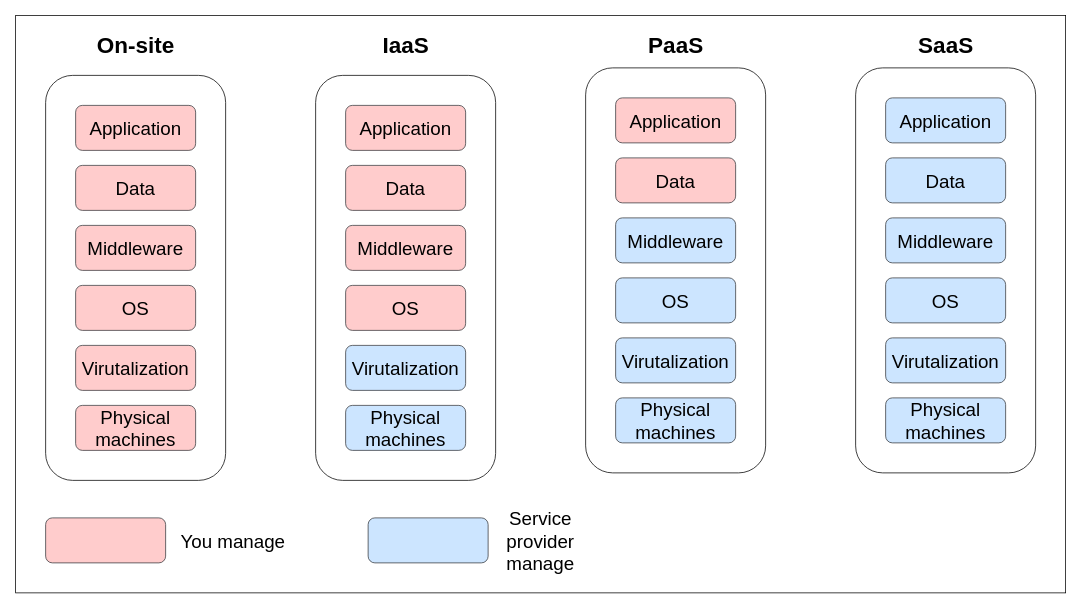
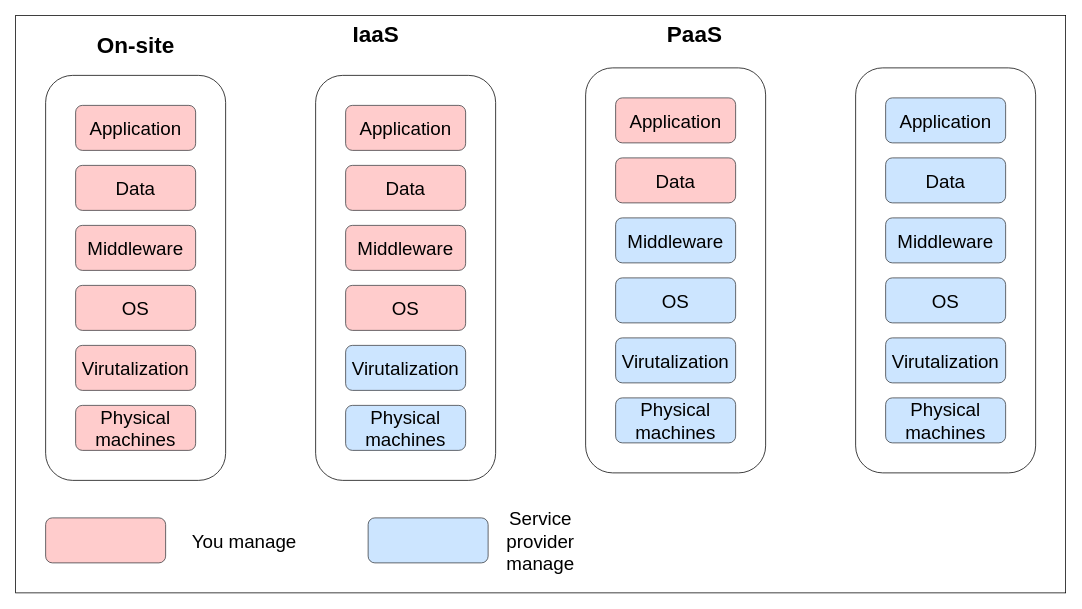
  <mxCell id="0" />
  <mxCell id="1" parent="0" />
  <mxCell id="2" value="" style="rounded=0;whiteSpace=wrap;html=1;fillColor=none;" vertex="1" parent="1"><mxGeometry x="20" y="20" width="1400" height="770" as="geometry" /></mxCell>
  <mxCell id="3" value="" style="rounded=1;whiteSpace=wrap;html=1;fillColor=none;" vertex="1" parent="1"><mxGeometry x="1140" y="90" width="240" height="540" as="geometry" /></mxCell>
  <mxCell id="4" value="" style="rounded=1;whiteSpace=wrap;html=1;fillColor=none;" vertex="1" parent="1"><mxGeometry x="780" y="90" width="240" height="540" as="geometry" /></mxCell>
  <mxCell id="5" value="" style="rounded=1;whiteSpace=wrap;html=1;fillColor=none;" vertex="1" parent="1"><mxGeometry x="420" y="100" width="240" height="540" as="geometry" /></mxCell>
  <mxCell id="6" value="" style="rounded=1;whiteSpace=wrap;html=1;fillColor=none;" vertex="1" parent="1"><mxGeometry x="60" y="100" width="240" height="540" as="geometry" /></mxCell>
  <mxCell id="7" value="&lt;font style=&quot;font-size: 25px&quot;&gt;Physical machines&lt;/font&gt;" style="rounded=1;whiteSpace=wrap;html=1;fillColor=#ffcccc;strokeColor=#36393d;" vertex="1" parent="1"><mxGeometry x="100" y="540" width="160" height="60" as="geometry" /></mxCell>
  <mxCell id="8" value="&lt;font style=&quot;font-size: 25px&quot;&gt;Virutalization&lt;/font&gt;" style="rounded=1;whiteSpace=wrap;html=1;fillColor=#ffcccc;strokeColor=#36393d;" vertex="1" parent="1"><mxGeometry x="100" y="460" width="160" height="60" as="geometry" /></mxCell>
  <mxCell id="9" value="&lt;font style=&quot;font-size: 25px&quot;&gt;OS&lt;/font&gt;" style="rounded=1;whiteSpace=wrap;html=1;fillColor=#ffcccc;strokeColor=#36393d;" vertex="1" parent="1"><mxGeometry x="100" y="380" width="160" height="60" as="geometry" /></mxCell>
  <mxCell id="10" value="&lt;font style=&quot;font-size: 25px&quot;&gt;Middleware&lt;/font&gt;" style="rounded=1;whiteSpace=wrap;html=1;fillColor=#ffcccc;strokeColor=#36393d;" vertex="1" parent="1"><mxGeometry x="100" y="300" width="160" height="60" as="geometry" /></mxCell>
  <mxCell id="11" value="&lt;font style=&quot;font-size: 25px&quot;&gt;Data&lt;/font&gt;" style="rounded=1;whiteSpace=wrap;html=1;fillColor=#ffcccc;strokeColor=#36393d;" vertex="1" parent="1"><mxGeometry x="100" y="220" width="160" height="60" as="geometry" /></mxCell>
  <mxCell id="12" value="&lt;font style=&quot;font-size: 25px&quot;&gt;Application&lt;/font&gt;" style="rounded=1;whiteSpace=wrap;html=1;fillColor=#ffcccc;strokeColor=#36393d;" vertex="1" parent="1"><mxGeometry x="100" y="140" width="160" height="60" as="geometry" /></mxCell>
  <mxCell id="13" value="&lt;font style=&quot;font-size: 25px&quot;&gt;Physical machines&lt;/font&gt;" style="rounded=1;whiteSpace=wrap;html=1;fillColor=#cce5ff;strokeColor=#36393d;" vertex="1" parent="1"><mxGeometry x="460" y="540" width="160" height="60" as="geometry" /></mxCell>
  <mxCell id="14" value="&lt;font style=&quot;font-size: 25px&quot;&gt;Virutalization&lt;/font&gt;" style="rounded=1;whiteSpace=wrap;html=1;fillColor=#cce5ff;strokeColor=#36393d;" vertex="1" parent="1"><mxGeometry x="460" y="460" width="160" height="60" as="geometry" /></mxCell>
  <mxCell id="15" value="&lt;font style=&quot;font-size: 25px&quot;&gt;OS&lt;/font&gt;" style="rounded=1;whiteSpace=wrap;html=1;fillColor=#ffcccc;strokeColor=#36393d;" vertex="1" parent="1"><mxGeometry x="460" y="380" width="160" height="60" as="geometry" /></mxCell>
  <mxCell id="16" value="&lt;font style=&quot;font-size: 25px&quot;&gt;Middleware&lt;/font&gt;" style="rounded=1;whiteSpace=wrap;html=1;fillColor=#ffcccc;strokeColor=#36393d;" vertex="1" parent="1"><mxGeometry x="460" y="300" width="160" height="60" as="geometry" /></mxCell>
  <mxCell id="17" value="&lt;font style=&quot;font-size: 25px&quot;&gt;Data&lt;/font&gt;" style="rounded=1;whiteSpace=wrap;html=1;fillColor=#ffcccc;strokeColor=#36393d;" vertex="1" parent="1"><mxGeometry x="460" y="220" width="160" height="60" as="geometry" /></mxCell>
  <mxCell id="18" value="&lt;font style=&quot;font-size: 25px&quot;&gt;Application&lt;/font&gt;" style="rounded=1;whiteSpace=wrap;html=1;fillColor=#ffcccc;strokeColor=#36393d;" vertex="1" parent="1"><mxGeometry x="460" y="140" width="160" height="60" as="geometry" /></mxCell>
  <mxCell id="19" value="&lt;font style=&quot;font-size: 25px&quot;&gt;Physical machines&lt;/font&gt;" style="rounded=1;whiteSpace=wrap;html=1;fillColor=#cce5ff;strokeColor=#36393d;" vertex="1" parent="1"><mxGeometry x="820" y="530" width="160" height="60" as="geometry" /></mxCell>
  <mxCell id="20" value="&lt;font style=&quot;font-size: 25px&quot;&gt;Virutalization&lt;/font&gt;" style="rounded=1;whiteSpace=wrap;html=1;fillColor=#cce5ff;strokeColor=#36393d;" vertex="1" parent="1"><mxGeometry x="820" y="450" width="160" height="60" as="geometry" /></mxCell>
  <mxCell id="21" value="&lt;font style=&quot;font-size: 25px&quot;&gt;OS&lt;/font&gt;" style="rounded=1;whiteSpace=wrap;html=1;fillColor=#cce5ff;strokeColor=#36393d;" vertex="1" parent="1"><mxGeometry x="820" y="370" width="160" height="60" as="geometry" /></mxCell>
  <mxCell id="22" value="&lt;font style=&quot;font-size: 25px&quot;&gt;Middleware&lt;/font&gt;" style="rounded=1;whiteSpace=wrap;html=1;fillColor=#cce5ff;strokeColor=#36393d;" vertex="1" parent="1"><mxGeometry x="820" y="290" width="160" height="60" as="geometry" /></mxCell>
  <mxCell id="23" value="&lt;font style=&quot;font-size: 25px&quot;&gt;Data&lt;/font&gt;" style="rounded=1;whiteSpace=wrap;html=1;fillColor=#ffcccc;strokeColor=#36393d;" vertex="1" parent="1"><mxGeometry x="820" y="210" width="160" height="60" as="geometry" /></mxCell>
  <mxCell id="24" value="&lt;font style=&quot;font-size: 25px&quot;&gt;Application&lt;/font&gt;" style="rounded=1;whiteSpace=wrap;html=1;fillColor=#ffcccc;strokeColor=#36393d;" vertex="1" parent="1"><mxGeometry x="820" y="130" width="160" height="60" as="geometry" /></mxCell>
  <mxCell id="25" value="&lt;font style=&quot;font-size: 25px&quot;&gt;Physical machines&lt;/font&gt;" style="rounded=1;whiteSpace=wrap;html=1;fillColor=#cce5ff;strokeColor=#36393d;" vertex="1" parent="1"><mxGeometry x="1180" y="530" width="160" height="60" as="geometry" /></mxCell>
  <mxCell id="26" value="&lt;font style=&quot;font-size: 25px&quot;&gt;Virutalization&lt;/font&gt;" style="rounded=1;whiteSpace=wrap;html=1;fillColor=#cce5ff;strokeColor=#36393d;" vertex="1" parent="1"><mxGeometry x="1180" y="450" width="160" height="60" as="geometry" /></mxCell>
  <mxCell id="27" value="&lt;font style=&quot;font-size: 25px&quot;&gt;OS&lt;/font&gt;" style="rounded=1;whiteSpace=wrap;html=1;fillColor=#cce5ff;strokeColor=#36393d;" vertex="1" parent="1"><mxGeometry x="1180" y="370" width="160" height="60" as="geometry" /></mxCell>
  <mxCell id="28" value="&lt;font style=&quot;font-size: 25px&quot;&gt;Middleware&lt;/font&gt;" style="rounded=1;whiteSpace=wrap;html=1;fillColor=#cce5ff;strokeColor=#36393d;" vertex="1" parent="1"><mxGeometry x="1180" y="290" width="160" height="60" as="geometry" /></mxCell>
  <mxCell id="29" value="&lt;font style=&quot;font-size: 25px&quot;&gt;Data&lt;/font&gt;" style="rounded=1;whiteSpace=wrap;html=1;fillColor=#cce5ff;strokeColor=#36393d;" vertex="1" parent="1"><mxGeometry x="1180" y="210" width="160" height="60" as="geometry" /></mxCell>
  <mxCell id="30" value="&lt;font style=&quot;font-size: 25px&quot;&gt;Application&lt;/font&gt;" style="rounded=1;whiteSpace=wrap;html=1;fillColor=#cce5ff;strokeColor=#36393d;" vertex="1" parent="1"><mxGeometry x="1180" y="130" width="160" height="60" as="geometry" /></mxCell>
  <mxCell id="31" value="" style="rounded=1;whiteSpace=wrap;html=1;fillColor=#ffcccc;strokeColor=#36393d;" vertex="1" parent="1"><mxGeometry x="60" y="690" width="160" height="60" as="geometry" /></mxCell>
- <mxCell id="32" value="&lt;font style=&quot;font-size: 25px&quot;&gt;You manage&lt;/font&gt;" style="text;html=1;strokeColor=none;fillColor=none;align=center;verticalAlign=middle;whiteSpace=wrap;rounded=0;" vertex="1" parent="1"><mxGeometry x="220" y="700" width="180" height="40" as="geometry" /></mxCell>
+ <mxCell id="32" value="&lt;font style=&quot;font-size: 25px&quot;&gt;You manage&lt;/font&gt;" style="text;html=1;strokeColor=none;fillColor=none;align=center;verticalAlign=middle;whiteSpace=wrap;rounded=0;" vertex="1" parent="1"><mxGeometry x="235" y="700" width="180" height="40" as="geometry" /></mxCell>
  <mxCell id="33" value="" style="rounded=1;whiteSpace=wrap;html=1;fillColor=#cce5ff;strokeColor=#36393d;" vertex="1" parent="1"><mxGeometry x="490" y="690" width="160" height="60" as="geometry" /></mxCell>
  <mxCell id="34" value="&lt;font style=&quot;font-size: 25px&quot;&gt;Service provider manage&lt;/font&gt;" style="text;html=1;strokeColor=none;fillColor=none;align=center;verticalAlign=middle;whiteSpace=wrap;rounded=0;" vertex="1" parent="1"><mxGeometry x="630" y="665" width="180" height="110" as="geometry" /></mxCell>
  <mxCell id="35" value="&lt;font style=&quot;font-size: 30px&quot;&gt;On-site&lt;/font&gt;" style="text;strokeColor=none;fillColor=none;html=1;fontSize=24;fontStyle=1;verticalAlign=middle;align=center;" vertex="1" parent="1"><mxGeometry x="130" y="40" width="100" height="40" as="geometry" /></mxCell>
- <mxCell id="36" value="&lt;font style=&quot;font-size: 30px&quot;&gt;IaaS&lt;/font&gt;" style="text;strokeColor=none;fillColor=none;html=1;fontSize=24;fontStyle=1;verticalAlign=middle;align=center;" vertex="1" parent="1"><mxGeometry x="490" y="40" width="100" height="40" as="geometry" /></mxCell>
- <mxCell id="37" value="&lt;font style=&quot;font-size: 30px&quot;&gt;PaaS&lt;/font&gt;" style="text;strokeColor=none;fillColor=none;html=1;fontSize=24;fontStyle=1;verticalAlign=middle;align=center;" vertex="1" parent="1"><mxGeometry x="850" y="40" width="100" height="40" as="geometry" /></mxCell>
- <mxCell id="38" value="&lt;font style=&quot;font-size: 30px&quot;&gt;SaaS&lt;/font&gt;" style="text;strokeColor=none;fillColor=none;html=1;fontSize=24;fontStyle=1;verticalAlign=middle;align=center;" vertex="1" parent="1"><mxGeometry x="1210" y="40" width="100" height="40" as="geometry" /></mxCell>
+ <mxCell id="36" value="&lt;font style=&quot;font-size: 30px&quot;&gt;IaaS&lt;/font&gt;" style="text;strokeColor=none;fillColor=none;html=1;fontSize=24;fontStyle=1;verticalAlign=middle;align=center;" vertex="1" parent="1"><mxGeometry x="450" y="25" width="100" height="40" as="geometry" /></mxCell>
+ <mxCell id="37" value="&lt;font style=&quot;font-size: 30px&quot;&gt;PaaS&lt;/font&gt;" style="text;strokeColor=none;fillColor=none;html=1;fontSize=24;fontStyle=1;verticalAlign=middle;align=center;" vertex="1" parent="1"><mxGeometry x="875" y="25" width="100" height="40" as="geometry" /></mxCell>
